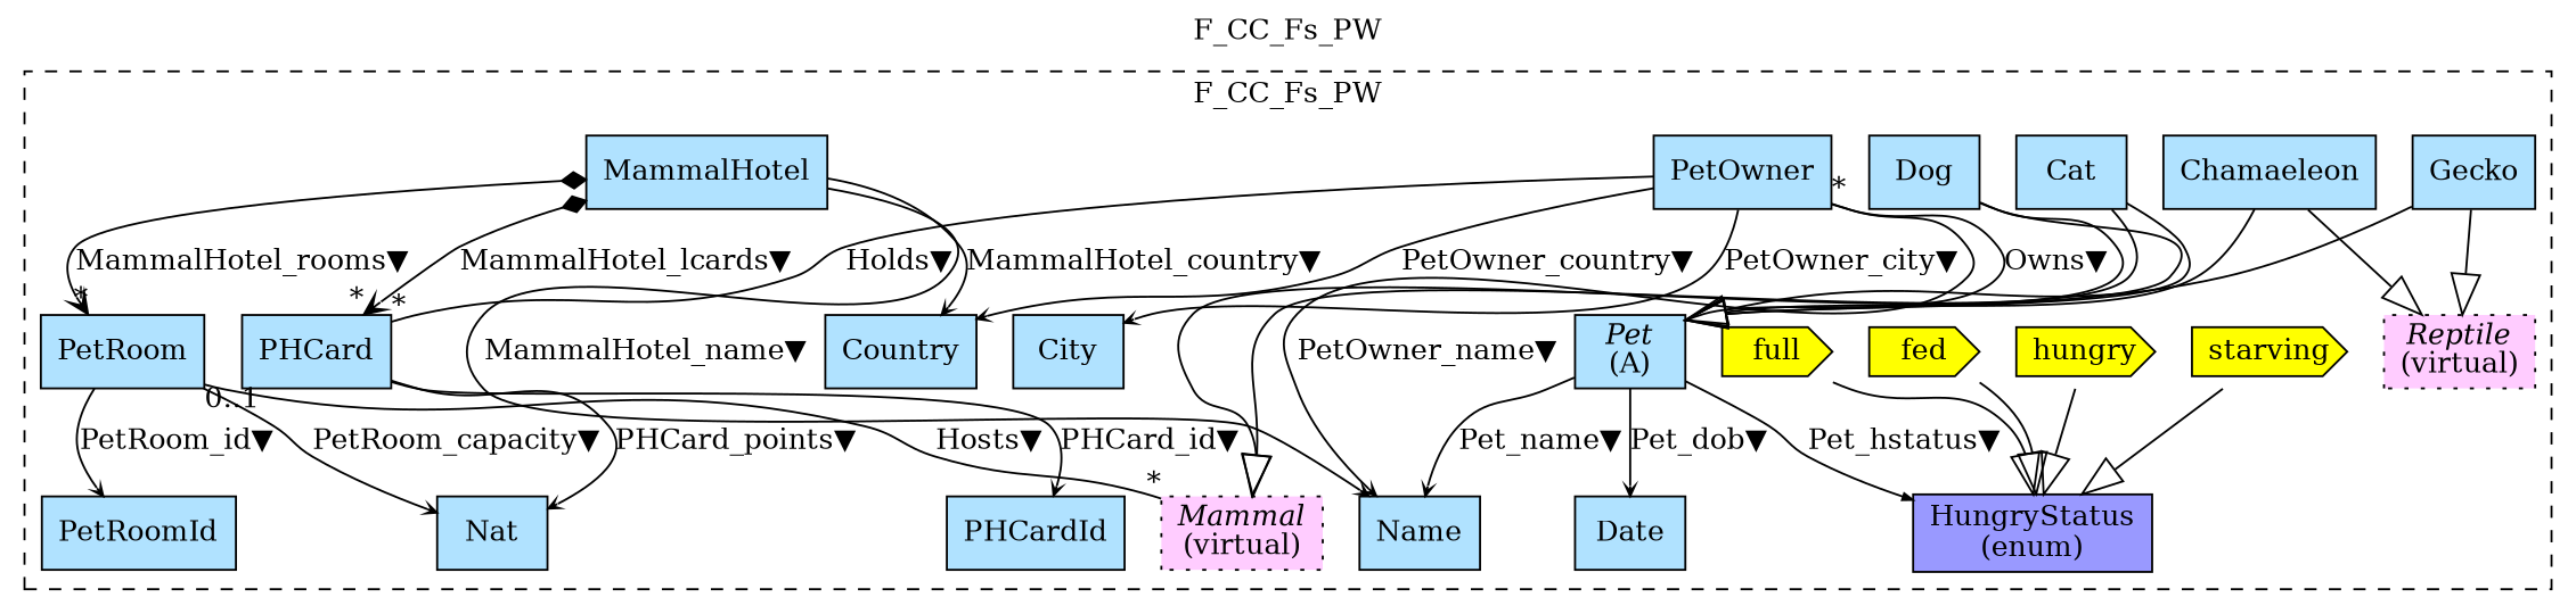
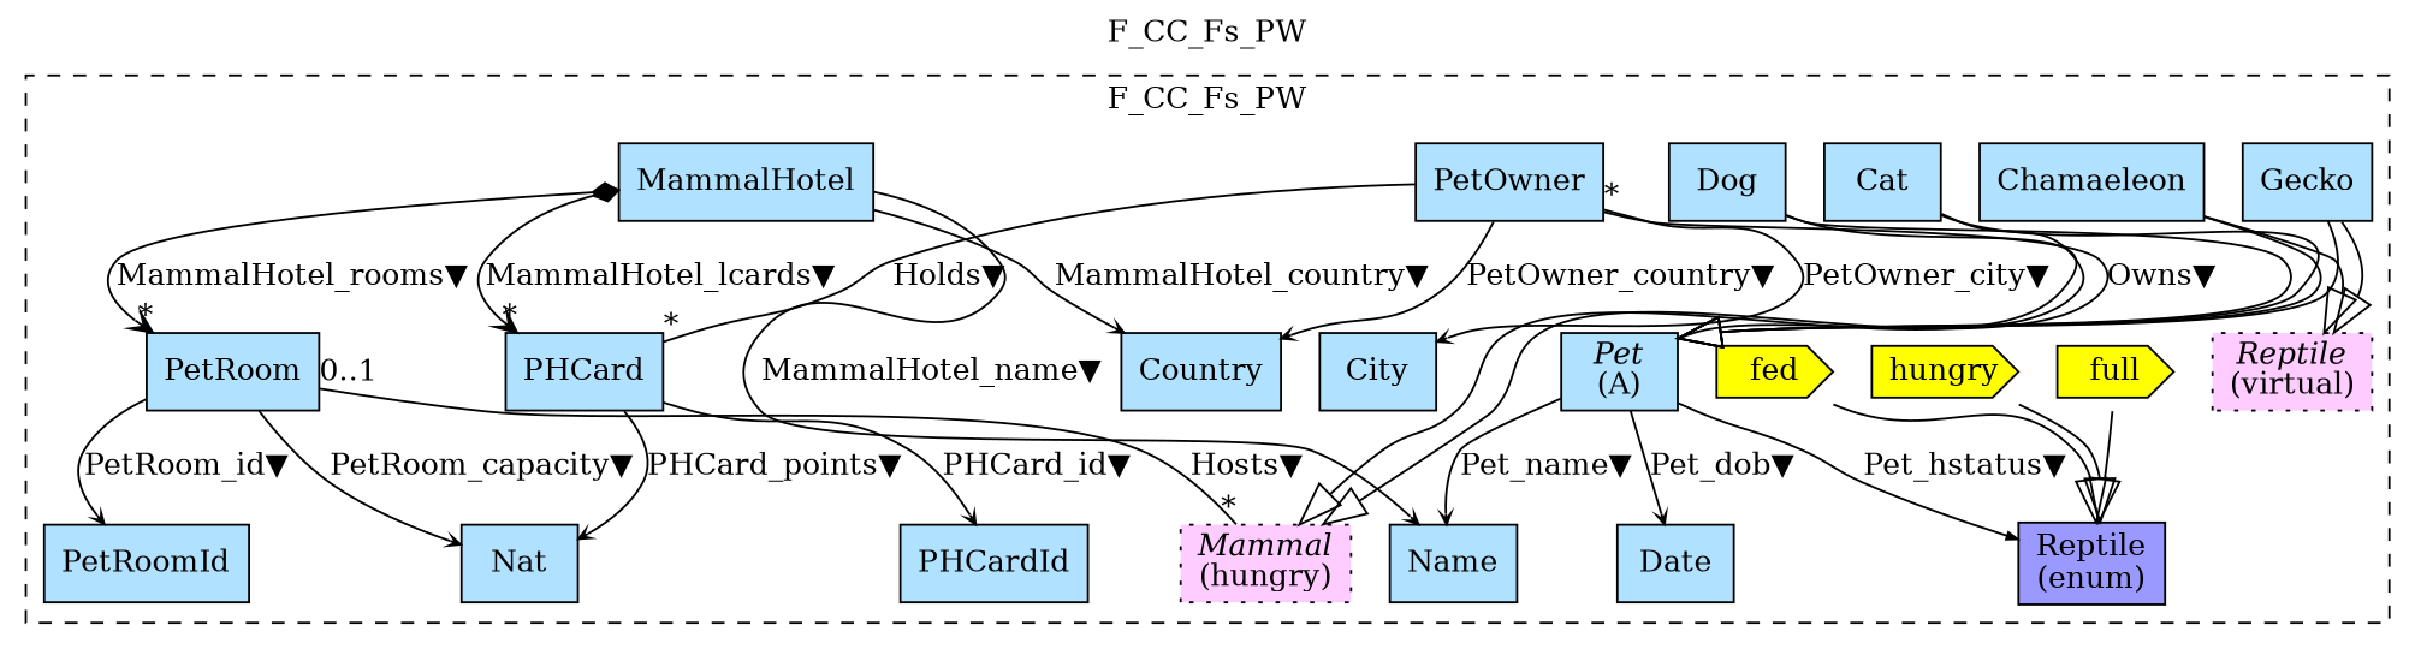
  digraph {
    label=F_CC_Fs_PW
    labelfontsize=12
    labelloc=tl
    node [fillcolor=lightskyblue1 shape=record style=filled]
    edge [arrowhead=vee arrowsize=.5]
    n1 [label=PetOwner]
    n2 [label=<{<I>Pet</I><br/>(A)}>]
    n3 [label=PHCard]
    n4 [label=Name]
    n5 [label=Country]
    n6 [label=City]
    n7 [label=Date]
-   n8 [fillcolor="#9999FF" label="HungryStatus\l(enum)"]
-   n9 [fillcolor=yellow label=starving shape=cds]
+   n8 [fillcolor="#9999FF" label="Reptile\l(enum)"]
    n10 [fillcolor=yellow label=hungry shape=cds]
    n11 [fillcolor=yellow label=fed shape=cds]
    n12 [fillcolor=yellow label=full shape=cds]
    n13 [fillcolor="#FFCCFF" label=<{<I>Reptile</I><br/>(virtual)}> style="filled,dotted"]
    n14 [label=Gecko]
    n15 [label=Chamaeleon]
    n16 [label=Cat]
-   n17 [fillcolor="#FFCCFF" label=<{<I>Mammal</I><br/>(virtual)}> style="filled,dotted"]
+   n17 [fillcolor="#FFCCFF" label=<{<I>Mammal</I><br/>(hungry)}> style="filled,dotted"]
    n18 [label=Dog]
    n19 [label=PHCardId]
    n20 [label=Nat]
    n21 [label=PetRoomId]
    n22 [label=PetRoom]
    n23 [label=MammalHotel]
    subgraph cluster_1 {
      style=dashed
      n1
      n2
      n3
      n4
      n5
      n6
      n7
      n8
-     n9
      n10
      n11
      n12
      n13
      n14
      n15
      n16
      n17
      n18
      n19
      n20
      n21
      n22
      n23
    }
    n1 -> n2 [dir=none label="Owns▼" taillabel="*" arrowhead="" arrowsize=""]
    n1 -> n3 [dir=none headlabel="*" label="Holds▼" arrowhead="" arrowsize=""]
-   n1 -> n4 [label="PetOwner_name▼"]
    n1 -> n5 [label="PetOwner_country▼"]
    n1 -> n6 [label="PetOwner_city▼"]
    n2 -> n4 [label="Pet_name▼"]
    n2 -> n7 [label="Pet_dob▼"]
    n2 -> n8 [arrowhead=normal label="Pet_hstatus▼"]
    n3 -> n19 [label="PHCard_id▼"]
    n3 -> n20 [label="PHCard_points▼"]
-   n9 -> n8 [arrowhead=onormal arrowsize=2.0]
    n10 -> n8 [arrowhead=onormal arrowsize=2.0]
    n11 -> n8 [arrowhead=onormal arrowsize=2.0]
    n12 -> n8 [arrowhead=onormal arrowsize=2.0]
    n14 -> n2 [arrowhead=onormal arrowsize=2.0]
    n14 -> n13 [arrowhead=onormal arrowsize=2.0]
    n15 -> n2 [arrowhead=onormal arrowsize=2.0]
    n15 -> n13 [arrowhead=onormal arrowsize=2.0]
    n16 -> n2 [arrowhead=onormal arrowsize=2.0]
    n16 -> n17 [arrowhead=onormal arrowsize=2.0]
    n18 -> n2 [arrowhead=onormal arrowsize=2.0]
    n18 -> n17 [arrowhead=onormal arrowsize=2.0]
    n22 -> n17 [dir=none headlabel="*" label="Hosts▼" taillabel="0..1" arrowhead="" arrowsize=""]
    n22 -> n20 [label="PetRoom_capacity▼"]
    n22 -> n21 [label="PetRoom_id▼"]
    n23 -> n3 [arrowtail=diamond dir=both headlabel="*" label="MammalHotel_lcards▼" arrowsize=""]
    n23 -> n4 [label="MammalHotel_name▼"]
    n23 -> n5 [label="MammalHotel_country▼"]
    n23 -> n22 [arrowtail=diamond dir=both headlabel="*" label="MammalHotel_rooms▼" arrowsize=""]
  }
